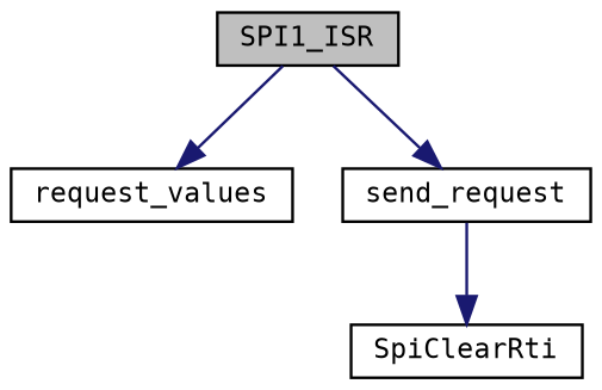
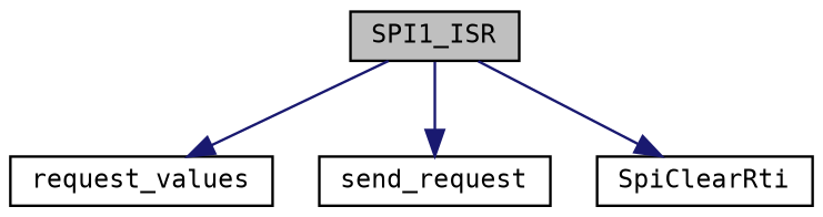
  digraph {
    fontname="DejaVu Sans Mono"
    rankdir=TB
    node [color=black fillcolor=white fontname="DejaVu Sans Mono" fontsize=10 shape=record style=filled]
    edge [color=midnightblue fontname="DejaVu Sans Mono" fontsize=10 labelfontname=FreeSans labelfontsize=10 style=solid]
    n1 [fillcolor=grey75 fontcolor=black height=0.2 label=SPI1_ISR width=0.4]
    n2 [height=0.2 label=request_values width=0.4]
    n3 [height=0.2 label=send_request width=0.4]
    n4 [height=0.2 label=SpiClearRti width=0.4]
    n1 -> n2
    n1 -> n3
-   n3 -> n4
+   n1 -> n4
  }
